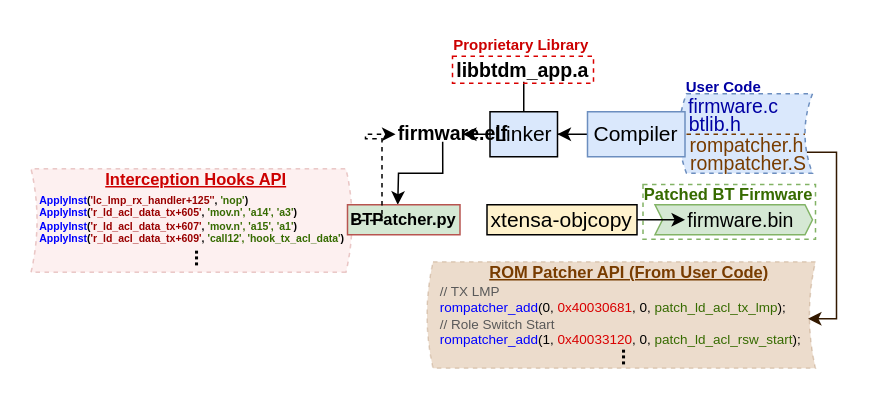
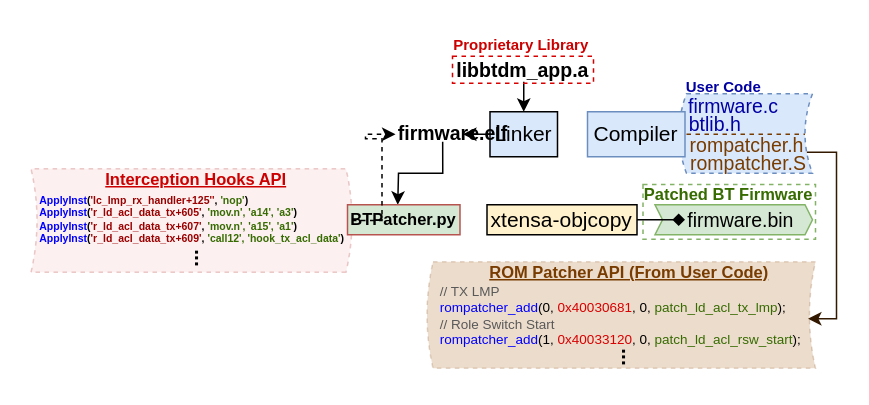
  <mxCell id="0" />
  <mxCell id="1" parent="0" />
  <mxCell id="2" value="" style="endArrow=classic;html=1;rounded=0;fontSize=10;fontColor=#331900;edgeStyle=orthogonalEdgeStyle;strokeColor=#331900;exitX=0.943;exitY=0.15;exitDx=0;exitDy=0;exitPerimeter=0;" parent="1" edge="1" source="16"><mxGeometry width="50" height="50" relative="1" as="geometry"><mxPoint x="536" y="89" as="sourcePoint" /><mxPoint x="538" y="212" as="targetPoint" /><Array as="points"><mxPoint x="557" y="101" /><mxPoint x="557" y="212" /></Array></mxGeometry></mxCell>
  <mxCell id="3" value="" style="shape=dataStorage;whiteSpace=wrap;html=1;fixedSize=1;fontSize=14;size=4;fillColor=#A15000;strokeColor=#783C00;dashed=1;rotation=-180;opacity=20;direction=west;" parent="1" vertex="1"><mxGeometry x="284" y="174" width="259" height="71" as="geometry" /></mxCell>
  <mxCell id="4" value="" style="rounded=0;whiteSpace=wrap;html=1;dashed=1;fillColor=none;strokeColor=#82b366;" parent="1" vertex="1"><mxGeometry x="428" y="122.5" width="115" height="36.5" as="geometry" /></mxCell>
  <mxCell id="5" value="" style="shape=dataStorage;whiteSpace=wrap;html=1;fixedSize=1;fontSize=14;size=4;fillColor=#f8cecc;strokeColor=#b85450;dashed=1;rotation=-180;opacity=30;" parent="1" vertex="1"><mxGeometry x="20" y="112" width="214" height="69" as="geometry" /></mxCell>
  <mxCell id="6" value="" style="shape=step;perimeter=stepPerimeter;whiteSpace=wrap;html=1;fixedSize=1;fontSize=13;size=5;fillColor=#d5e8d4;strokeColor=#82b366;align=center;spacingLeft=0;" parent="1" vertex="1"><mxGeometry x="436" y="136" width="105" height="20" as="geometry" /></mxCell>
  <mxCell id="7" value="" style="shape=dataStorage;whiteSpace=wrap;html=1;fixedSize=1;fontSize=14;size=5;fillColor=#dae8fc;strokeColor=#6c8ebf;dashed=1;" parent="1" vertex="1"><mxGeometry x="452" y="62" width="89" height="53" as="geometry" /></mxCell>
- <mxCell id="8" style="edgeStyle=orthogonalEdgeStyle;rounded=0;orthogonalLoop=1;jettySize=auto;html=1;entryX=1;entryY=0.5;entryDx=0;entryDy=0;fontSize=13;" parent="1" source="9" target="11" edge="1"><mxGeometry relative="1" as="geometry" /></mxCell>
  <mxCell id="9" value="Compiler" style="rounded=0;whiteSpace=wrap;html=1;fontSize=14;fillColor=#dae8fc;strokeColor=#6c8ebf;" parent="1" vertex="1"><mxGeometry x="391" y="74" width="65" height="30" as="geometry" /></mxCell>
  <mxCell id="10" style="edgeStyle=orthogonalEdgeStyle;rounded=0;orthogonalLoop=1;jettySize=auto;html=1;exitX=0;exitY=0.5;exitDx=0;exitDy=0;fontSize=13;" parent="1" source="11" edge="1"><mxGeometry relative="1" as="geometry"><mxPoint x="308" y="89" as="targetPoint" /></mxGeometry></mxCell>
  <mxCell id="11" value="Linker" style="rounded=0;whiteSpace=wrap;html=1;fontSize=14;fillColor=#dae8fc;" parent="1" vertex="1"><mxGeometry x="326" y="74" width="45" height="30" as="geometry" /></mxCell>
  <mxCell id="12" style="edgeStyle=orthogonalEdgeStyle;rounded=0;orthogonalLoop=1;jettySize=auto;html=1;exitX=0.629;exitY=1.001;exitDx=0;exitDy=0;entryX=0.5;entryY=0;entryDx=0;entryDy=0;fontSize=10;fontColor=#0000A3;exitPerimeter=0;" parent="1" source="21" edge="1"><mxGeometry relative="1" as="geometry"><mxPoint x="264.5" y="136" as="targetPoint" /></mxGeometry></mxCell>
  <mxCell id="13" value="BTPatcher.py" style="rounded=0;whiteSpace=wrap;html=1;fontSize=11;fillColor=#d5e8d4;strokeColor=#b85450;fontStyle=1;" parent="1" vertex="1"><mxGeometry x="231" y="136" width="75" height="20" as="geometry" /></mxCell>
  <mxCell id="14" value="&lt;font color=&quot;#0000a3&quot;&gt;firmware.c&lt;/font&gt;" style="text;html=1;align=center;verticalAlign=middle;resizable=0;points=[];autosize=1;fontSize=13;" parent="1" vertex="1"><mxGeometry x="452" y="59" width="71" height="21" as="geometry" /></mxCell>
  <mxCell id="15" value="&lt;font color=&quot;#783c00&quot;&gt;rompatcher.h&lt;/font&gt;" style="text;html=1;align=center;verticalAlign=middle;resizable=0;points=[];autosize=1;fontSize=13;" parent="1" vertex="1"><mxGeometry x="454" y="86" width="86" height="20" as="geometry" /></mxCell>
  <mxCell id="16" value="&lt;font color=&quot;#783c00&quot;&gt;rompatcher.S&lt;/font&gt;" style="text;html=1;align=center;verticalAlign=middle;resizable=0;points=[];autosize=1;fontSize=13;snapToPoint=0;" parent="1" vertex="1"><mxGeometry x="454" y="98" width="88" height="20" as="geometry" /></mxCell>
  <mxCell id="17" value="&lt;p style=&quot;margin: 0px ; text-indent: 0px ; font-size: 13px&quot;&gt;&lt;font color=&quot;#0000a3&quot;&gt;btlib.h&lt;/font&gt;&lt;/p&gt;" style="text;whiteSpace=wrap;html=1;fontSize=13;" parent="1" vertex="1"><mxGeometry x="457" y="67.5" width="55" height="30" as="geometry" /></mxCell>
- <mxCell id="18" style="edgeStyle=orthogonalEdgeStyle;rounded=0;orthogonalLoop=1;jettySize=auto;html=1;exitX=0.5;exitY=1;exitDx=0;exitDy=0;entryX=0.5;entryY=0;entryDx=0;entryDy=0;fontSize=13;endArrow=none;" parent="1" source="20" target="11" edge="1"><mxGeometry relative="1" as="geometry" /></mxCell>
+ <mxCell id="18" style="edgeStyle=orthogonalEdgeStyle;rounded=0;orthogonalLoop=1;jettySize=auto;html=1;exitX=0.5;exitY=1;exitDx=0;exitDy=0;entryX=0.5;entryY=0;entryDx=0;entryDy=0;fontSize=13;" parent="1" source="20" target="11" edge="1"><mxGeometry relative="1" as="geometry" /></mxCell>
  <mxCell id="19" style="edgeStyle=orthogonalEdgeStyle;rounded=0;orthogonalLoop=1;jettySize=auto;html=1;fontSize=10;fontColor=#D90000;dashed=1;entryX=0;entryY=0.75;entryDx=0;entryDy=0;" parent="1" source="5" target="21" edge="1"><mxGeometry relative="1" as="geometry" /></mxCell>
  <mxCell id="20" value="&lt;span style=&quot;color: rgb(0, 0, 0); font-family: helvetica; font-size: 13px; font-style: normal; letter-spacing: normal; text-align: left; text-indent: 0px; text-transform: none; word-spacing: 0px; display: inline; float: none;&quot;&gt;libbtdm_app.a&lt;/span&gt;" style="text;whiteSpace=wrap;html=1;fontSize=13;fontStyle=1;labelBackgroundColor=none;direction=east;" parent="1" vertex="1"><mxGeometry x="301.75" y="32" width="93.5" height="22" as="geometry" /></mxCell>
  <mxCell id="21" value="&lt;span style=&quot;color: rgb(0, 0, 0); font-family: helvetica; font-size: 13px; font-style: normal; letter-spacing: normal; text-align: left; text-indent: 0px; text-transform: none; word-spacing: 0px; display: inline; float: none;&quot;&gt;firmware.elf&lt;/span&gt;" style="text;whiteSpace=wrap;html=1;fontSize=13;labelBackgroundColor=none;fontStyle=1" parent="1" vertex="1"><mxGeometry x="263" y="74" width="50" height="20" as="geometry" /></mxCell>
- <mxCell id="22" style="edgeStyle=orthogonalEdgeStyle;rounded=0;orthogonalLoop=1;jettySize=auto;html=1;exitX=1;exitY=0.5;exitDx=0;exitDy=0;entryX=0;entryY=0.75;entryDx=0;entryDy=0;fontSize=13;fontColor=#33445C;" parent="1" source="23" target="24" edge="1"><mxGeometry relative="1" as="geometry" /></mxCell>
+ <mxCell id="22" style="edgeStyle=orthogonalEdgeStyle;rounded=0;orthogonalLoop=1;jettySize=auto;html=1;exitX=1;exitY=0.5;exitDx=0;exitDy=0;entryX=0;entryY=0.75;entryDx=0;entryDy=0;fontSize=13;fontColor=#33445C;endArrow=diamond;" parent="1" source="23" target="24" edge="1"><mxGeometry relative="1" as="geometry" /></mxCell>
  <mxCell id="23" value="xtensa-objcopy" style="rounded=0;whiteSpace=wrap;html=1;fontSize=14;fillColor=#fff2cc;" parent="1" vertex="1"><mxGeometry x="324" y="136" width="100" height="20" as="geometry" /></mxCell>
  <mxCell id="24" value="&lt;span style=&quot;color: rgb(0, 0, 0); font-family: helvetica; font-size: 13px; font-style: normal; font-weight: 400; letter-spacing: normal; text-align: left; text-indent: 0px; text-transform: none; word-spacing: 0px; display: inline; float: none;&quot;&gt;firmware.bin&lt;/span&gt;" style="text;whiteSpace=wrap;html=1;fontSize=13;labelBackgroundColor=none;" parent="1" vertex="1"><mxGeometry x="456" y="131.5" width="50" height="20" as="geometry" /></mxCell>
  <mxCell id="25" value="&lt;font color=&quot;#366b00&quot;&gt;Patched BT Firmware&lt;/font&gt;" style="text;html=1;align=left;verticalAlign=middle;resizable=0;points=[];autosize=1;fontSize=11;fontStyle=1;fontColor=#004522;" parent="1" vertex="1"><mxGeometry x="427" y="120" width="124" height="18" as="geometry" /></mxCell>
  <mxCell id="26" value="&lt;u&gt;Interception Hooks API&lt;/u&gt;" style="text;html=1;align=left;verticalAlign=middle;resizable=0;points=[];autosize=1;fontSize=11;fontStyle=1;fontColor=#CC0000;allowArrows=0;connectable=0;" parent="1" vertex="1"><mxGeometry x="68" y="110" width="132" height="18" as="geometry" /></mxCell>
  <mxCell id="27" value="&lt;div&gt;&lt;font color=&quot;#0000ff&quot;&gt;ApplyInst&lt;/font&gt;(&lt;font color=&quot;#990000&quot;&gt;'lc_lmp_rx_handler+125''&lt;/font&gt;,&amp;nbsp;&lt;font color=&quot;#366b00&quot;&gt;'nop'&lt;/font&gt;)&lt;font color=&quot;#0000ff&quot;&gt;&lt;br&gt;&lt;/font&gt;&lt;/div&gt;&lt;div&gt;&lt;font color=&quot;#0000ff&quot;&gt;ApplyInst&lt;/font&gt;(&lt;font color=&quot;#990000&quot;&gt;'r_ld_acl_data_tx+605'&lt;/font&gt;, &lt;font color=&quot;#366b00&quot;&gt;'mov.n', 'a14', 'a3'&lt;/font&gt;)&lt;/div&gt;&lt;div&gt;&lt;font color=&quot;#0000ff&quot;&gt;ApplyInst&lt;/font&gt;(&lt;font color=&quot;#990000&quot;&gt;'r_ld_acl_data_tx+607'&lt;/font&gt;, &lt;font color=&quot;#366b00&quot;&gt;'mov.n', 'a15', 'a1'&lt;/font&gt;)&lt;/div&gt;&lt;div&gt;&lt;font color=&quot;#0000ff&quot;&gt;ApplyInst&lt;/font&gt;(&lt;font color=&quot;#990000&quot;&gt;'r_ld_acl_data_tx+609'&lt;/font&gt;,&lt;span&gt; &lt;/span&gt;&lt;font color=&quot;#366b00&quot;&gt;&lt;span&gt;'call12'&lt;/span&gt;, &lt;span&gt;'hook_tx_acl_data'&lt;/span&gt;&lt;/font&gt;)&lt;/div&gt;" style="text;html=1;align=left;verticalAlign=middle;resizable=0;points=[];autosize=1;strokeColor=none;fillColor=none;fontSize=7;fontColor=#000000;fontStyle=1" parent="1" vertex="1"><mxGeometry x="24" y="127" width="214" height="37" as="geometry" /></mxCell>
  <mxCell id="28" value="..." style="text;html=1;align=center;verticalAlign=middle;resizable=0;points=[];autosize=1;fontSize=14;fontStyle=1;rotation=90;" parent="1" vertex="1"><mxGeometry x="123" y="160" width="23" height="22" as="geometry" /></mxCell>
  <mxCell id="29" value="" style="whiteSpace=wrap;html=1;fontSize=14;fillColor=none;strokeColor=#D90000;dashed=1;allowArrows=0;connectable=0;" parent="1" vertex="1"><mxGeometry x="301" y="37" width="94" height="18" as="geometry" /></mxCell>
  <mxCell id="30" value="Proprietary Library" style="text;html=1;align=left;verticalAlign=middle;resizable=0;points=[];autosize=1;fontSize=10;fontStyle=1;fontColor=#CC0000;" parent="1" vertex="1"><mxGeometry x="300" y="20" width="101" height="17" as="geometry" /></mxCell>
  <mxCell id="31" value="User Code" style="text;html=1;align=left;verticalAlign=middle;resizable=0;points=[];autosize=1;fontSize=10;fontStyle=1;fontColor=#0000A3;" parent="1" vertex="1"><mxGeometry x="455" y="48" width="61" height="17" as="geometry" /></mxCell>
  <mxCell id="32" value="&lt;div style=&quot;font-size: 9px&quot;&gt;&lt;font color=&quot;#595959&quot; style=&quot;font-size: 9px&quot;&gt;// TX LMP&lt;/font&gt;&lt;/div&gt;&lt;div style=&quot;font-size: 9px&quot;&gt;&lt;font style=&quot;font-size: 9px&quot;&gt;&lt;font color=&quot;#0000ff&quot; style=&quot;font-size: 9px&quot;&gt;rompatcher_add&lt;/font&gt;(0, &lt;font color=&quot;#d90000&quot; style=&quot;font-size: 9px&quot;&gt;0x40030681&lt;/font&gt;, 0, &lt;font color=&quot;#366b00&quot; style=&quot;font-size: 9px&quot;&gt;patch_ld_acl_tx_lmp&lt;/font&gt;);&lt;/font&gt;&lt;/div&gt;&lt;div style=&quot;font-size: 9px&quot;&gt;&lt;div&gt;&lt;font color=&quot;#595959&quot; style=&quot;font-size: 9px&quot;&gt;// Role Switch Start&lt;/font&gt;&lt;/div&gt;&lt;/div&gt;&lt;div style=&quot;font-size: 9px&quot;&gt;&lt;font style=&quot;font-size: 9px&quot;&gt;&lt;font color=&quot;#0000ff&quot; style=&quot;font-size: 9px&quot;&gt;rompatcher_add&lt;/font&gt;(1, &lt;font color=&quot;#d90000&quot; style=&quot;font-size: 9px&quot;&gt;0x40033120&lt;/font&gt;, 0, &lt;font color=&quot;#366b00&quot; style=&quot;font-size: 9px&quot;&gt;patch_ld_acl_rsw_start&lt;/font&gt;);&lt;/font&gt;&lt;br&gt;&lt;/div&gt;" style="text;html=1;align=left;verticalAlign=middle;resizable=0;points=[];autosize=1;strokeColor=none;fillColor=none;fontSize=10;fontColor=#000000;" parent="1" vertex="1"><mxGeometry x="291" y="183" width="252" height="53" as="geometry" /></mxCell>
  <mxCell id="33" value="..." style="text;html=1;align=center;verticalAlign=middle;resizable=0;points=[];autosize=1;fontSize=14;fontStyle=1;rotation=90;" parent="1" vertex="1"><mxGeometry x="408" y="226" width="23" height="22" as="geometry" /></mxCell>
  <mxCell id="34" value="&lt;u&gt;ROM Patcher API (From User Code)&lt;/u&gt;" style="text;html=1;align=left;verticalAlign=middle;resizable=0;points=[];autosize=1;fontSize=11;fontStyle=1;fontColor=#783C00;allowArrows=0;connectable=0;" parent="1" vertex="1"><mxGeometry x="324" y="172" width="197" height="18" as="geometry" /></mxCell>
  <mxCell id="35" value="" style="endArrow=none;html=1;rounded=0;fontSize=10;fontColor=#783C00;exitX=0.981;exitY=-0.098;exitDx=0;exitDy=0;exitPerimeter=0;endFill=0;dashed=1;strokeColor=#783C00;strokeWidth=1;" edge="1" parent="1"><mxGeometry width="50" height="50" relative="1" as="geometry"><mxPoint x="456.998" y="89.04" as="sourcePoint" /><mxPoint x="536" y="89" as="targetPoint" /></mxGeometry></mxCell>
